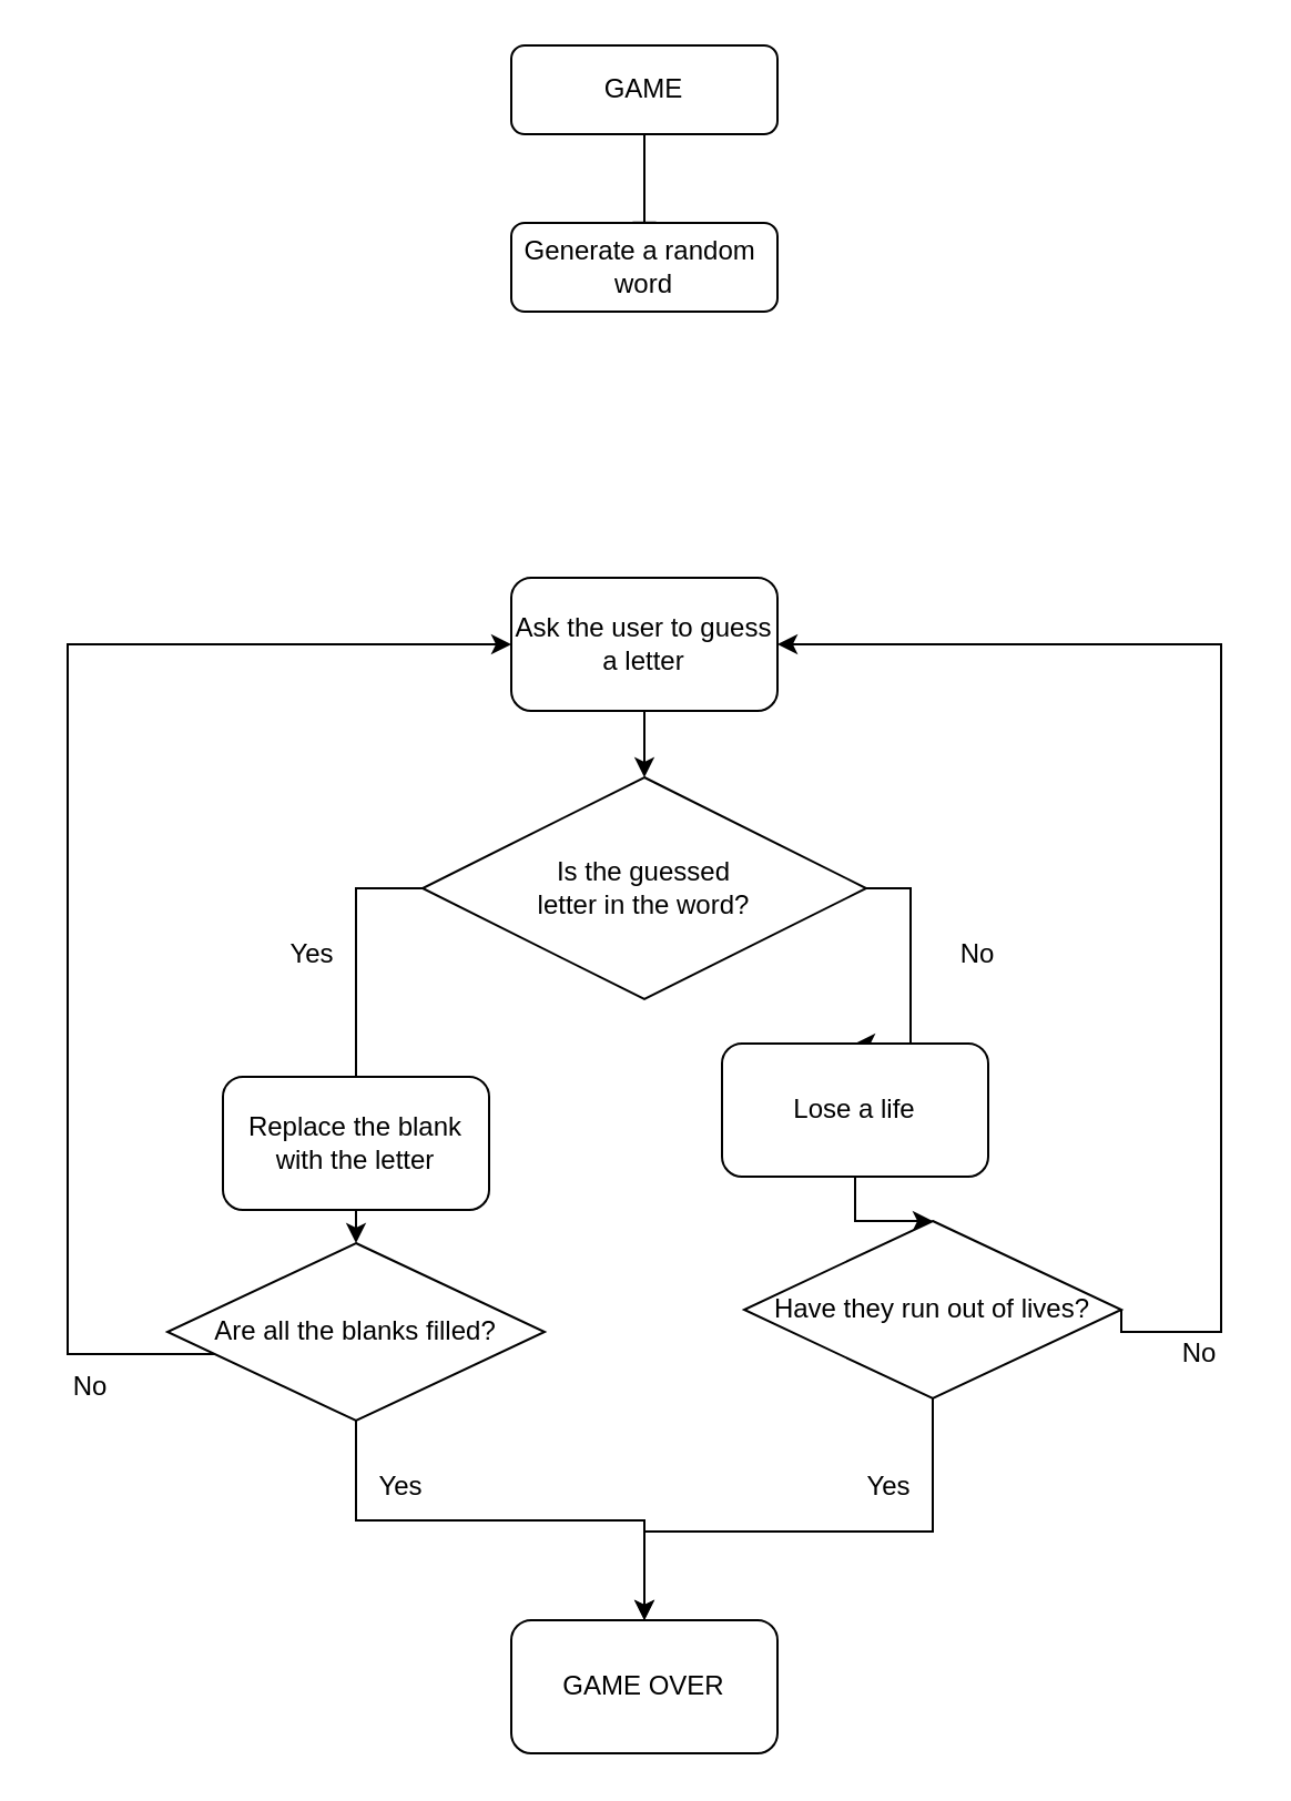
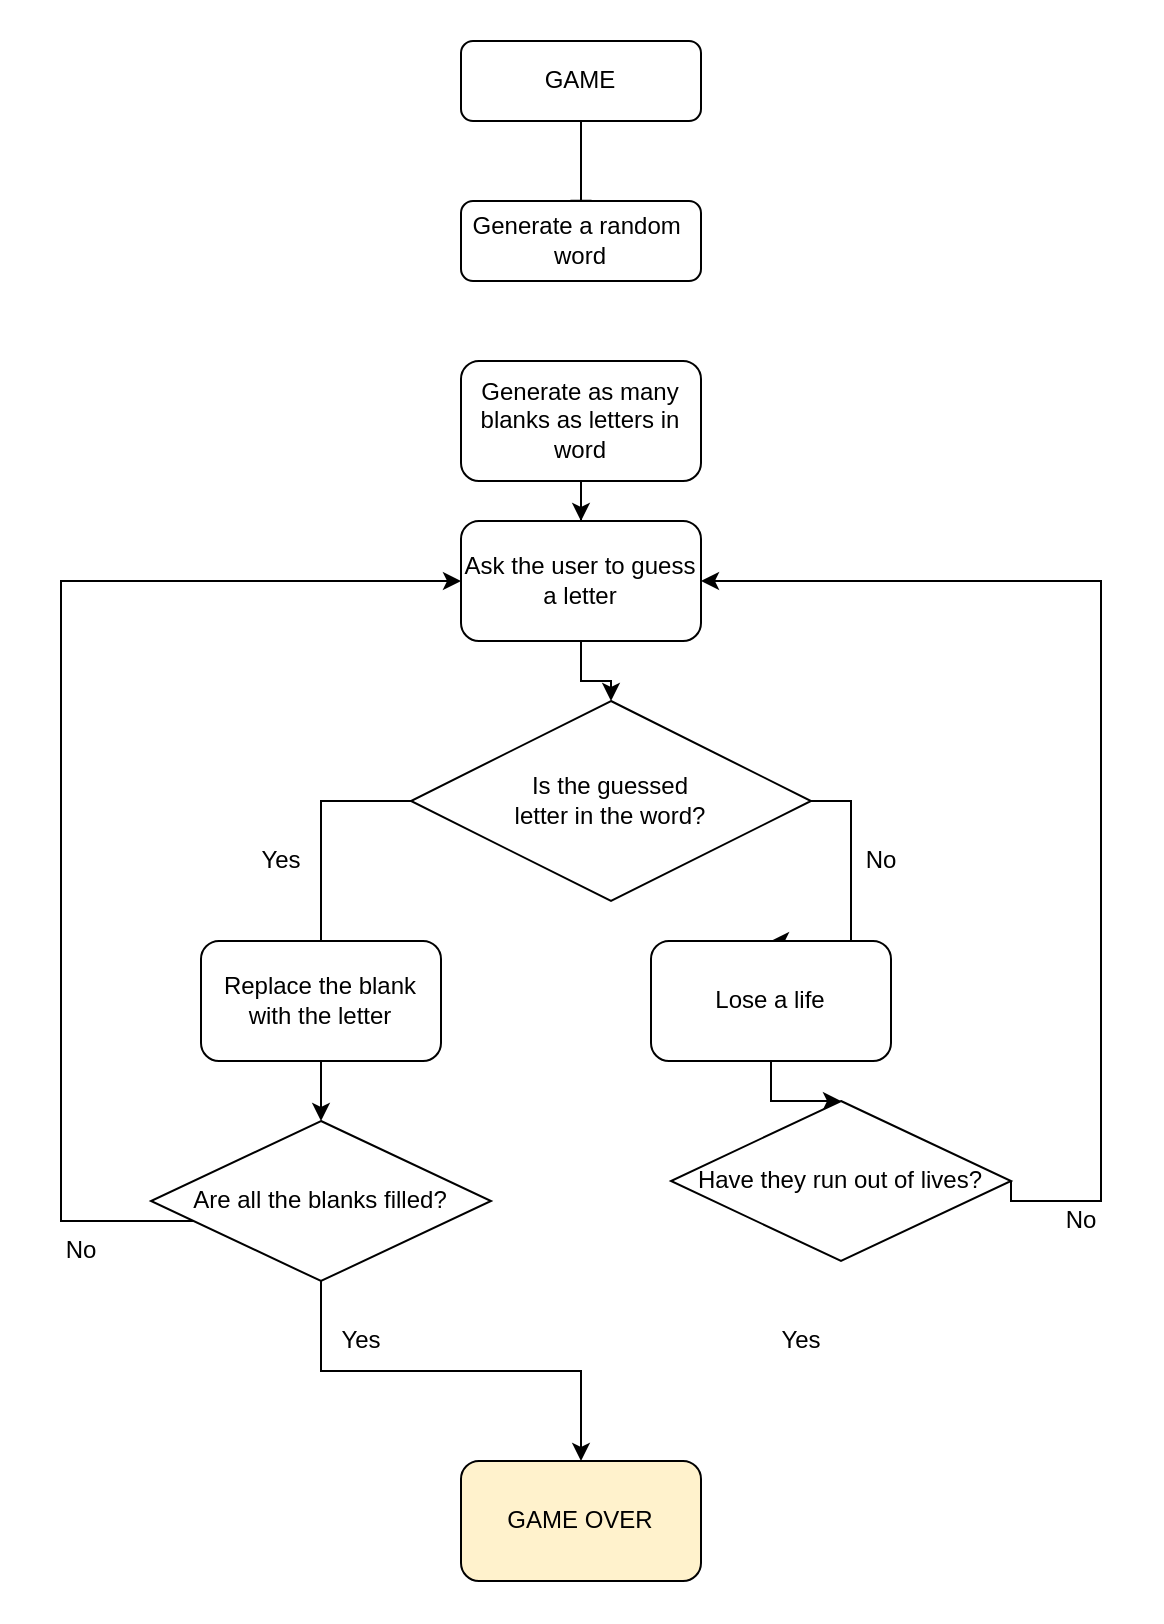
  <mxCell id="0" />
  <mxCell id="1" parent="0" />
  <mxCell id="2" value="" style="rounded=0;html=1;jettySize=auto;orthogonalLoop=1;fontSize=11;endArrow=block;endFill=0;endSize=8;strokeWidth=1;shadow=0;labelBackgroundColor=none;edgeStyle=orthogonalEdgeStyle;" parent="1" source="3" edge="1"><mxGeometry relative="1" as="geometry"><mxPoint x="290" y="110" as="targetPoint" /></mxGeometry></mxCell>
  <mxCell id="3" value="GAME" style="rounded=1;whiteSpace=wrap;html=1;fontSize=12;glass=0;strokeWidth=1;shadow=0;" parent="1" vertex="1"><mxGeometry x="230" y="20" width="120" height="40" as="geometry" /></mxCell>
  <mxCell id="4" value="Generate a random&amp;nbsp;&lt;br&gt;word" style="rounded=1;whiteSpace=wrap;html=1;fontSize=12;glass=0;strokeWidth=1;shadow=0;" parent="1" vertex="1"><mxGeometry x="230" y="100" width="120" height="40" as="geometry" /></mxCell>
+ <mxCell id="5" value="" style="edgeStyle=orthogonalEdgeStyle;rounded=0;orthogonalLoop=1;jettySize=auto;html=1;" edge="1" parent="1" source="6" target="8"><mxGeometry relative="1" as="geometry" /></mxCell>
+ <mxCell id="6" value="Generate as many blanks as letters in word" style="rounded=1;whiteSpace=wrap;html=1;" vertex="1" parent="1"><mxGeometry x="230" y="180" width="120" height="60" as="geometry" /></mxCell>
  <mxCell id="7" value="" style="edgeStyle=orthogonalEdgeStyle;rounded=0;orthogonalLoop=1;jettySize=auto;html=1;" edge="1" parent="1" source="8" target="11"><mxGeometry relative="1" as="geometry" /></mxCell>
  <mxCell id="8" value="Ask the user to guess a letter" style="rounded=1;whiteSpace=wrap;html=1;" vertex="1" parent="1"><mxGeometry x="230" y="260" width="120" height="60" as="geometry" /></mxCell>
  <mxCell id="9" style="edgeStyle=orthogonalEdgeStyle;rounded=0;orthogonalLoop=1;jettySize=auto;html=1;exitX=1;exitY=0.5;exitDx=0;exitDy=0;entryX=0.5;entryY=0;entryDx=0;entryDy=0;" edge="1" parent="1" source="11" target="15"><mxGeometry relative="1" as="geometry"><mxPoint x="420" y="460" as="targetPoint" /></mxGeometry></mxCell>
  <mxCell id="10" style="edgeStyle=orthogonalEdgeStyle;rounded=0;orthogonalLoop=1;jettySize=auto;html=1;exitX=0;exitY=0.5;exitDx=0;exitDy=0;entryX=0.5;entryY=0;entryDx=0;entryDy=0;endArrow=none;" edge="1" parent="1" source="11" target="13"><mxGeometry relative="1" as="geometry"><Array as="points"><mxPoint x="160" y="400" /></Array></mxGeometry></mxCell>
- <mxCell id="11" value="Is the guessed &lt;br&gt;letter in the word?" style="rhombus;whiteSpace=wrap;html=1;" vertex="1" parent="1"><mxGeometry x="190" y="350" width="200" height="100" as="geometry" /></mxCell>
+ <mxCell id="11" value="Is the guessed &lt;br&gt;letter in the word?" style="rhombus;whiteSpace=wrap;html=1;" vertex="1" parent="1"><mxGeometry x="205" y="350" width="200" height="100" as="geometry" /></mxCell>
  <mxCell id="12" style="edgeStyle=orthogonalEdgeStyle;rounded=0;orthogonalLoop=1;jettySize=auto;html=1;exitX=0.5;exitY=1;exitDx=0;exitDy=0;entryX=0.5;entryY=0;entryDx=0;entryDy=0;" edge="1" parent="1" source="13" target="18"><mxGeometry relative="1" as="geometry" /></mxCell>
- <mxCell id="13" value="Replace the blank with the letter" style="rounded=1;whiteSpace=wrap;html=1;" vertex="1" parent="1"><mxGeometry x="100" y="485" width="120" height="60" as="geometry" /></mxCell>
+ <mxCell id="13" value="Replace the blank with the letter" style="rounded=1;whiteSpace=wrap;html=1;" vertex="1" parent="1"><mxGeometry x="100" y="470" width="120" height="60" as="geometry" /></mxCell>
  <mxCell id="14" style="edgeStyle=orthogonalEdgeStyle;rounded=0;orthogonalLoop=1;jettySize=auto;html=1;exitX=0.5;exitY=1;exitDx=0;exitDy=0;entryX=0.5;entryY=0;entryDx=0;entryDy=0;" edge="1" parent="1" source="15" target="21"><mxGeometry relative="1" as="geometry" /></mxCell>
  <mxCell id="15" value="Lose a life" style="rounded=1;whiteSpace=wrap;html=1;" vertex="1" parent="1"><mxGeometry x="325" y="470" width="120" height="60" as="geometry" /></mxCell>
  <mxCell id="16" style="edgeStyle=orthogonalEdgeStyle;rounded=0;orthogonalLoop=1;jettySize=auto;html=1;entryX=0;entryY=0.5;entryDx=0;entryDy=0;" edge="1" parent="1" source="18" target="8"><mxGeometry relative="1" as="geometry"><mxPoint x="-10" y="290" as="targetPoint" /><Array as="points"><mxPoint x="30" y="610" /><mxPoint x="30" y="290" /></Array></mxGeometry></mxCell>
  <mxCell id="17" style="edgeStyle=orthogonalEdgeStyle;rounded=0;orthogonalLoop=1;jettySize=auto;html=1;exitX=0.5;exitY=1;exitDx=0;exitDy=0;entryX=0.5;entryY=0;entryDx=0;entryDy=0;" edge="1" parent="1" source="18" target="22"><mxGeometry relative="1" as="geometry" /></mxCell>
  <mxCell id="18" value="Are all the blanks filled?" style="rhombus;whiteSpace=wrap;html=1;" vertex="1" parent="1"><mxGeometry x="75" y="560" width="170" height="80" as="geometry" /></mxCell>
  <mxCell id="19" style="edgeStyle=orthogonalEdgeStyle;rounded=0;orthogonalLoop=1;jettySize=auto;html=1;exitX=1;exitY=0.5;exitDx=0;exitDy=0;entryX=1;entryY=0.5;entryDx=0;entryDy=0;" edge="1" parent="1" source="21" target="8"><mxGeometry relative="1" as="geometry"><Array as="points"><mxPoint x="550" y="600" /><mxPoint x="550" y="290" /></Array></mxGeometry></mxCell>
- <mxCell id="20" style="edgeStyle=orthogonalEdgeStyle;rounded=0;orthogonalLoop=1;jettySize=auto;html=1;" edge="1" parent="1" source="21" target="22"><mxGeometry relative="1" as="geometry"><Array as="points"><mxPoint x="420" y="690" /><mxPoint x="290" y="690" /></Array></mxGeometry></mxCell>
  <mxCell id="21" value="Have they run out of lives?" style="rhombus;whiteSpace=wrap;html=1;" vertex="1" parent="1"><mxGeometry x="335" y="550" width="170" height="80" as="geometry" /></mxCell>
- <mxCell id="22" value="GAME OVER" style="rounded=1;whiteSpace=wrap;html=1;" vertex="1" parent="1"><mxGeometry x="230" y="730" width="120" height="60" as="geometry" /></mxCell>
+ <mxCell id="22" value="GAME OVER" style="rounded=1;whiteSpace=wrap;html=1;fillColor=#fff2cc;" vertex="1" parent="1"><mxGeometry x="230" y="730" width="120" height="60" as="geometry" /></mxCell>
  <mxCell id="23" value="No" style="text;html=1;align=center;verticalAlign=middle;resizable=0;points=[];autosize=1;strokeColor=none;fillColor=none;" vertex="1" parent="1"><mxGeometry x="420" y="415" width="40" height="30" as="geometry" /></mxCell>
  <mxCell id="24" value="Yes" style="text;html=1;align=center;verticalAlign=middle;resizable=0;points=[];autosize=1;strokeColor=none;fillColor=none;" vertex="1" parent="1"><mxGeometry x="120" y="415" width="40" height="30" as="geometry" /></mxCell>
  <mxCell id="25" value="No" style="text;html=1;align=center;verticalAlign=middle;resizable=0;points=[];autosize=1;strokeColor=none;fillColor=none;" vertex="1" parent="1"><mxGeometry x="20" y="610" width="40" height="30" as="geometry" /></mxCell>
  <mxCell id="26" value="No" style="text;html=1;align=center;verticalAlign=middle;resizable=0;points=[];autosize=1;strokeColor=none;fillColor=none;" vertex="1" parent="1"><mxGeometry x="520" y="595" width="40" height="30" as="geometry" /></mxCell>
  <mxCell id="27" value="Yes" style="text;html=1;align=center;verticalAlign=middle;resizable=0;points=[];autosize=1;strokeColor=none;fillColor=none;" vertex="1" parent="1"><mxGeometry x="160" y="655" width="40" height="30" as="geometry" /></mxCell>
  <mxCell id="28" value="Yes" style="text;html=1;align=center;verticalAlign=middle;resizable=0;points=[];autosize=1;strokeColor=none;fillColor=none;" vertex="1" parent="1"><mxGeometry x="380" y="655" width="40" height="30" as="geometry" /></mxCell>
